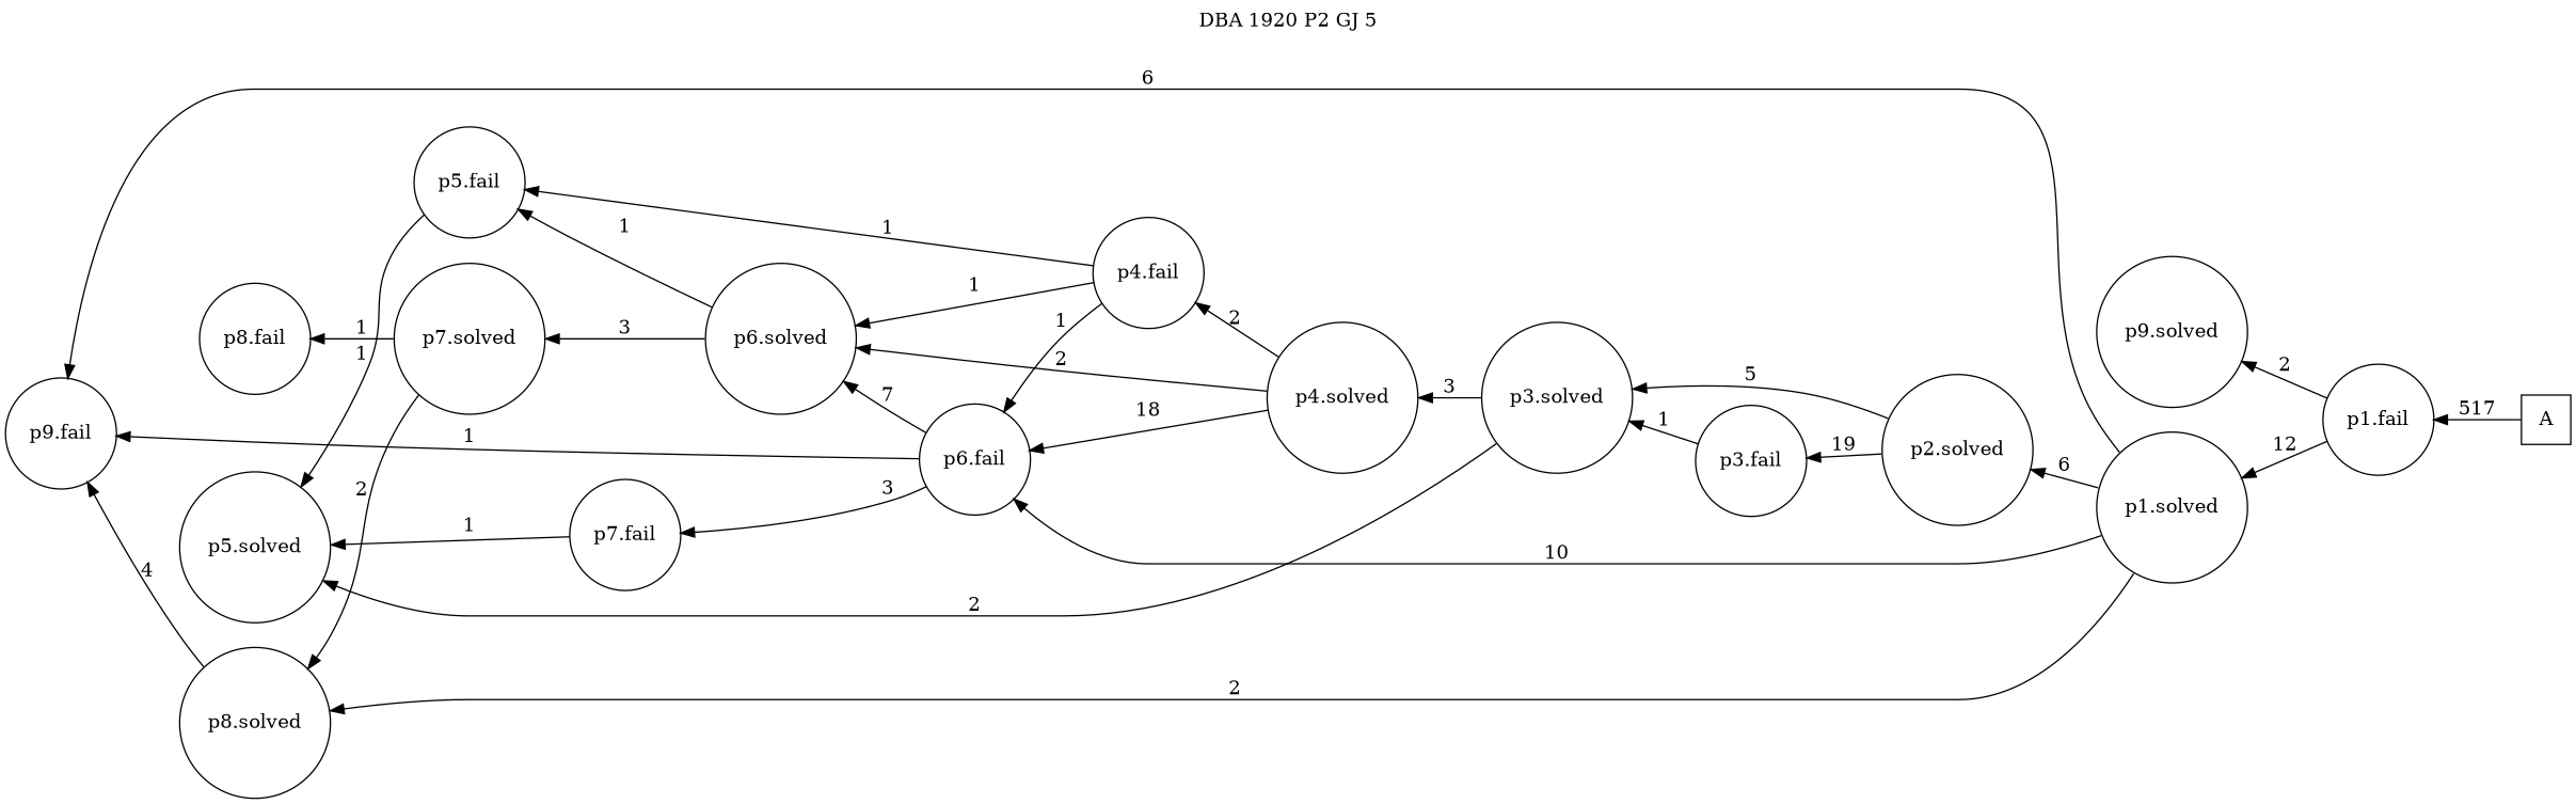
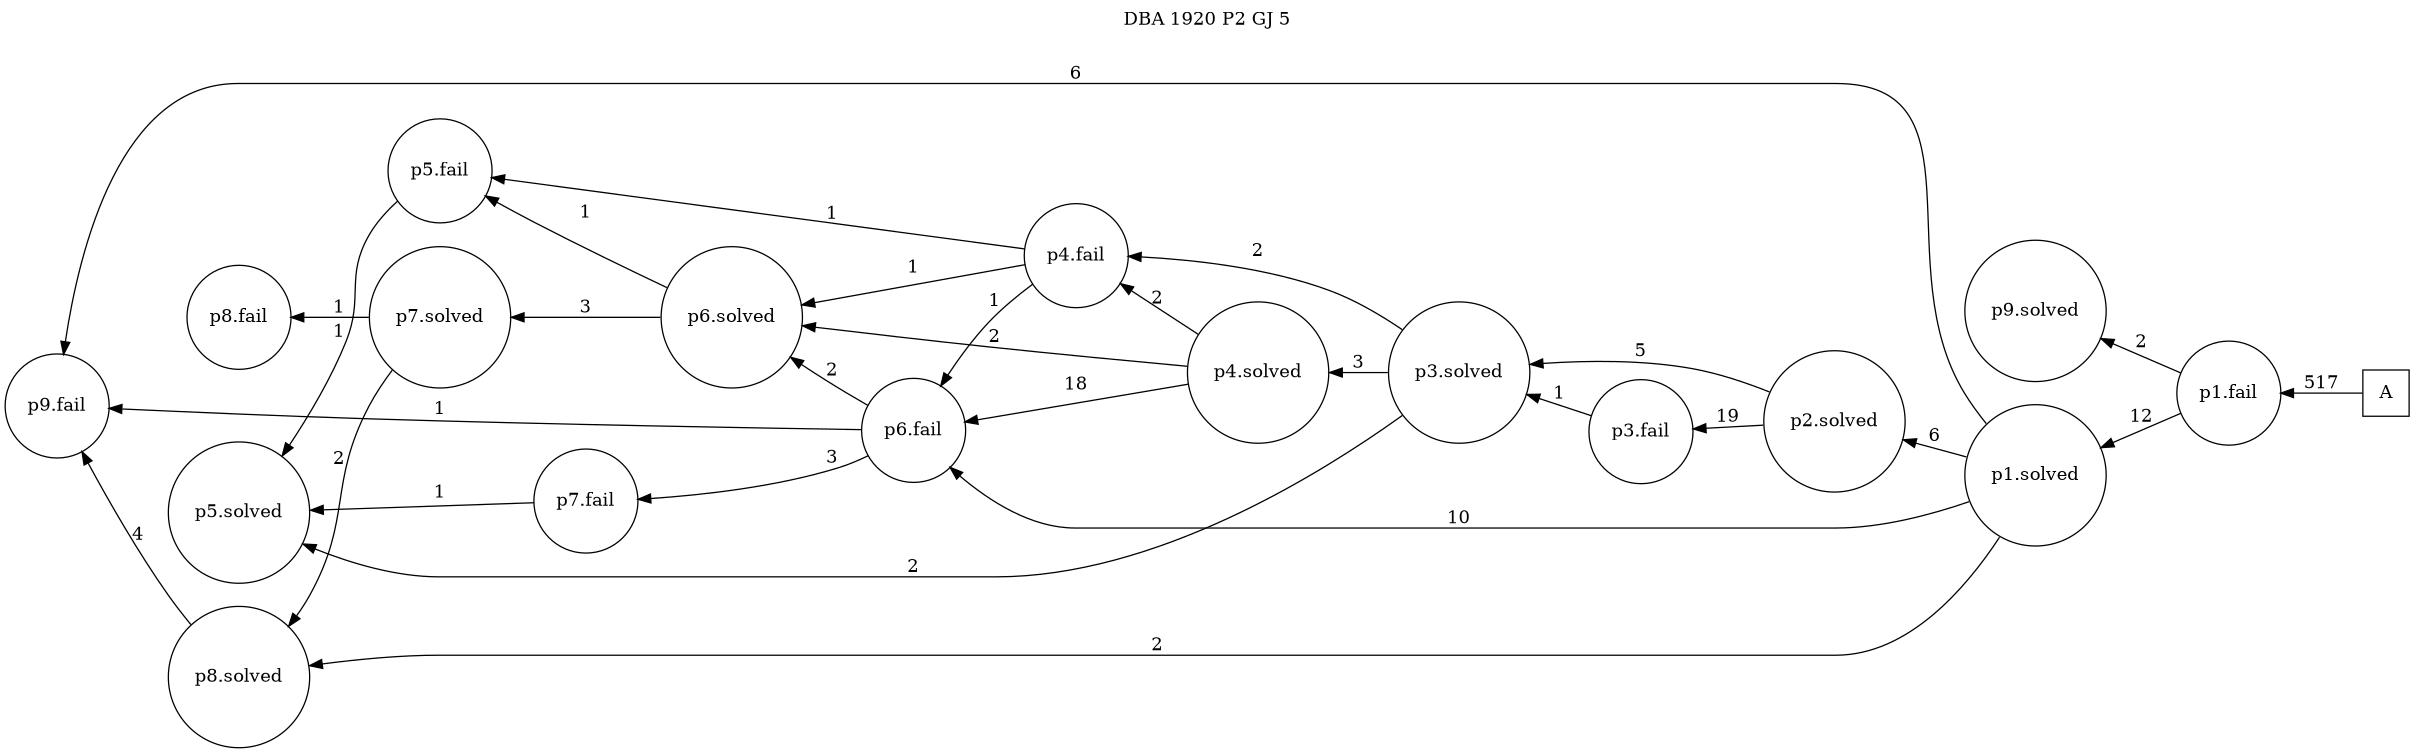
  digraph {
    label=" DBA 1920 P2 GJ 5 "
    labelloc=tl
    rankdir=RL
    node [shape=circle]
    n1 [label=A shape=square]
    n2 [label="p1.fail"]
    n3 [label="p9.solved"]
    n4 [label="p1.solved"]
    n5 [label="p2.solved"]
    n6 [label="p6.fail"]
    n7 [label="p8.solved"]
    n8 [label="p9.fail"]
    n9 [label="p3.fail"]
    n10 [label="p3.solved"]
    n11 [label="p6.solved"]
    n12 [label="p7.fail"]
    n13 [label="p4.solved"]
    n14 [label="p4.fail"]
    n15 [label="p5.solved"]
    n16 [label="p5.fail"]
    n17 [label="p7.solved"]
    n18 [label="p8.fail"]
    n1 -> n2 [label=517]
    n2 -> n3 [label=2]
    n2 -> n4 [label=12]
    n4 -> n5 [label=6]
    n4 -> n6 [label=10]
    n4 -> n7 [label=2]
    n4 -> n8 [label=6]
    n5 -> n9 [label=19]
    n5 -> n10 [label=5]
    n6 -> n8 [label=1]
-   n6 -> n11 [label=7]
+   n6 -> n11 [label=2]
    n6 -> n12 [label=3]
    n7 -> n8 [label=4]
    n9 -> n10 [label=1]
    n10 -> n13 [label=3]
+   n10 -> n14 [label=2]
    n10 -> n15 [label=2]
    n11 -> n16 [label=1]
    n11 -> n17 [label=3]
    n12 -> n15 [label=1]
    n13 -> n6 [label=18]
    n13 -> n11 [label=2]
    n13 -> n14 [label=2]
    n14 -> n6 [label=1]
    n14 -> n11 [label=1]
    n14 -> n16 [label=1]
    n16 -> n15 [label=1]
    n17 -> n7 [label=2]
    n17 -> n18 [label=1]
  }
